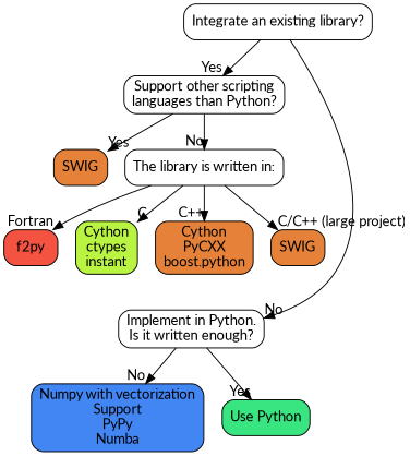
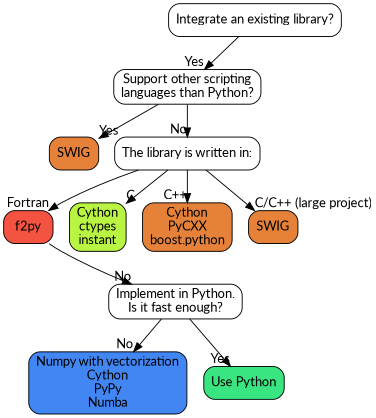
  digraph {
    fontname=Lato
    node [color=black fillcolor="#e5813900" fontname=Lato shape=box style="filled, rounded"]
    edge [fontname=Lato headlabel=Yes labelangle=45 labeldistance=2.5]
    n1 [label=<Integrate an existing library?>]
    n2 [label=<Support other scripting<br/>languages than Python?>]
-   n3 [label=<Implement in Python.<br/>Is it written enough?>]
+   n3 [label=<Implement in Python.<br/>Is it fast enough?>]
    n4 [fillcolor="#e58139ff" label=<SWIG>]
    n5 [label=<The library is written in:>]
-   n6 [fillcolor="#4286f4" label=<Numpy with vectorization<br/>Support<br/>PyPy<br/>Numba>]
+   n6 [fillcolor="#4286f4" label=<Numpy with vectorization<br/>Cython<br/>PyPy<br/>Numba>]
    n7 [fillcolor="#39e581ff" label=<Use Python>]
    n8 [fillcolor="#f45342" label=f2py]
    n9 [fillcolor="#b9f442" label=<Cython<br/>ctypes<br/>instant>]
    n10 [fillcolor="#e58139ff" label=<Cython<br/>PyCXX<br/>boost.python<br/>>]
    n11 [fillcolor="#e58139ff" label=<SWIG>]
    n1 -> n2
-   n1 -> n3 [headlabel=No labelangle=-45]
+   n8 -> n3 [headlabel=No labelangle=-45]
    n2 -> n4
    n2 -> n5 [headlabel=No labelangle=-25 labeldistance=12.5]
    n3 -> n6 [headlabel=No]
    n3 -> n7 [labelangle=-45]
    n5 -> n8 [headlabel=Fortran]
    n5 -> n9 [headlabel=C labeldistance=2.0]
    n5 -> n10 [headlabel="C++" labelangle=25 labeldistance=3.5]
    n5 -> n11 [headlabel="C/C++ (large project)" labelangle=-100 labeldistance=4.0]
  }
